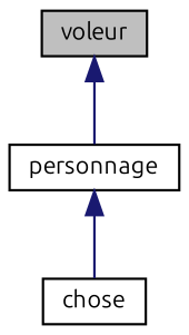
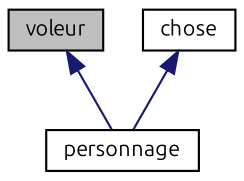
  digraph {
    fontname=Ubuntu
    node [color=black fillcolor=white fontname=Ubuntu fontsize=10 shape=record style=filled]
    edge [color=midnightblue dir=back fontname=Ubuntu fontsize=10 labelfontname=Helvetica labelfontsize=10 style=solid]
    n1 [fillcolor=grey75 fontcolor=black height=0.2 label=voleur width=0.4]
    n2 [height=0.2 label=personnage width=0.4]
    n3 [height=0.2 label=chose width=0.4]
    n1 -> n2
-   n2 -> n3
+   n3 -> n2
  }
